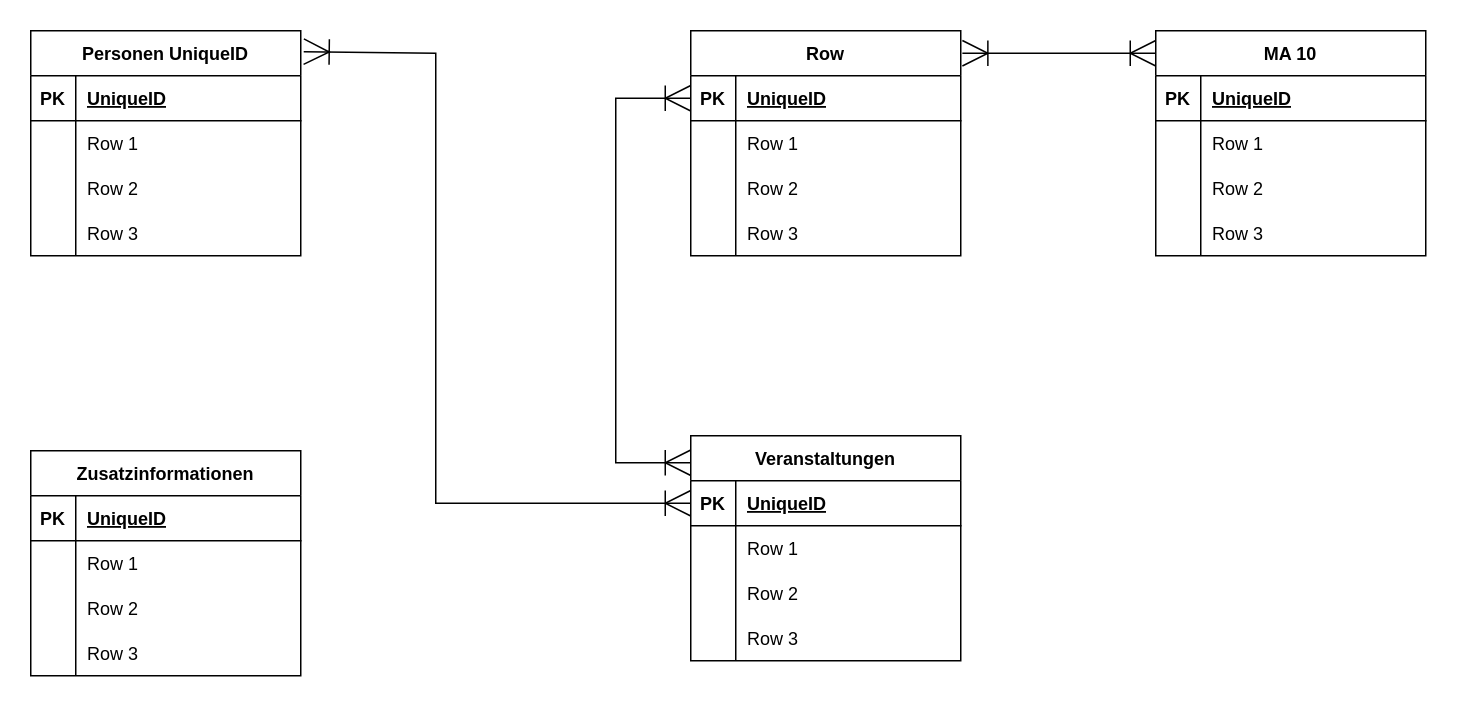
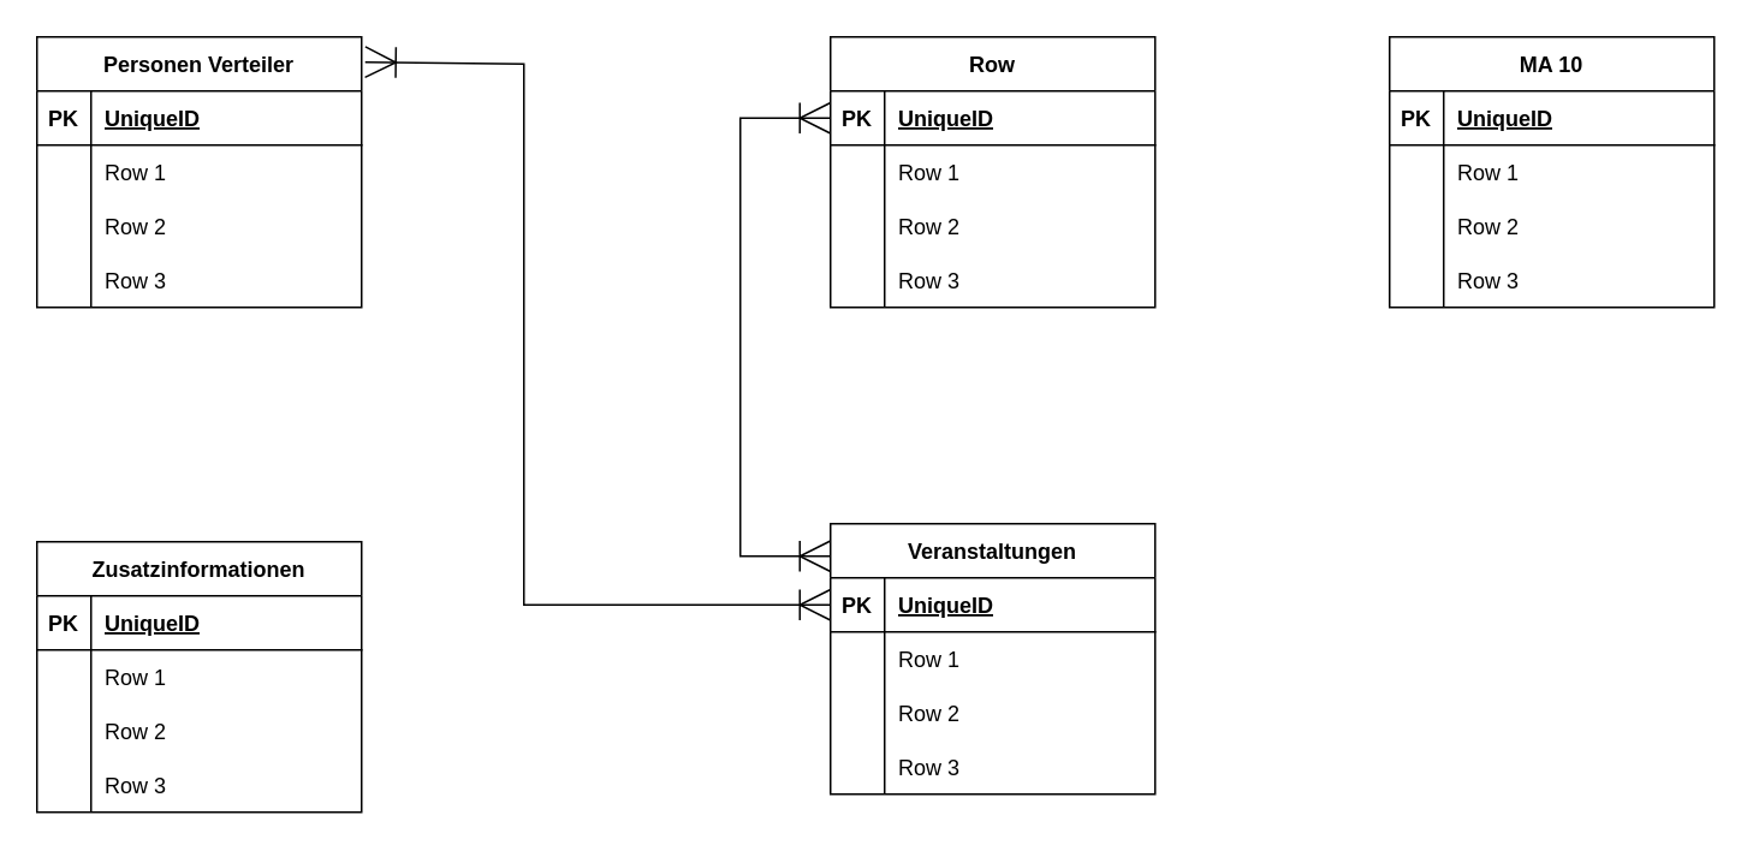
  <mxCell id="0" />
  <mxCell id="1" parent="0" />
- <mxCell id="2" value="Personen UniqueID" style="shape=table;startSize=30;container=1;collapsible=1;childLayout=tableLayout;fixedRows=1;rowLines=0;fontStyle=1;align=center;resizeLast=1;" vertex="1" parent="1"><mxGeometry x="20" y="20" width="180" height="150" as="geometry" /></mxCell>
+ <mxCell id="2" value="Personen Verteiler" style="shape=table;startSize=30;container=1;collapsible=1;childLayout=tableLayout;fixedRows=1;rowLines=0;fontStyle=1;align=center;resizeLast=1;" vertex="1" parent="1"><mxGeometry x="20" y="20" width="180" height="150" as="geometry" /></mxCell>
  <mxCell id="3" value="" style="shape=tableRow;horizontal=0;startSize=0;swimlaneHead=0;swimlaneBody=0;fillColor=none;collapsible=0;dropTarget=0;points=[[0,0.5],[1,0.5]];portConstraint=eastwest;top=0;left=0;right=0;bottom=1;" vertex="1" parent="2"><mxGeometry y="30" width="180" height="30" as="geometry" /></mxCell>
  <mxCell id="4" value="PK" style="shape=partialRectangle;connectable=0;fillColor=none;top=0;left=0;bottom=0;right=0;fontStyle=1;overflow=hidden;" vertex="1" parent="3"><mxGeometry width="30" height="30" as="geometry"><mxRectangle width="30" height="30" as="alternateBounds" /></mxGeometry></mxCell>
  <mxCell id="5" value="UniqueID" style="shape=partialRectangle;connectable=0;fillColor=none;top=0;left=0;bottom=0;right=0;align=left;spacingLeft=6;fontStyle=5;overflow=hidden;" vertex="1" parent="3"><mxGeometry x="30" width="150" height="30" as="geometry"><mxRectangle width="150" height="30" as="alternateBounds" /></mxGeometry></mxCell>
  <mxCell id="6" value="" style="shape=tableRow;horizontal=0;startSize=0;swimlaneHead=0;swimlaneBody=0;fillColor=none;collapsible=0;dropTarget=0;points=[[0,0.5],[1,0.5]];portConstraint=eastwest;top=0;left=0;right=0;bottom=0;" vertex="1" parent="2"><mxGeometry y="60" width="180" height="30" as="geometry" /></mxCell>
  <mxCell id="7" value="" style="shape=partialRectangle;connectable=0;fillColor=none;top=0;left=0;bottom=0;right=0;editable=1;overflow=hidden;" vertex="1" parent="6"><mxGeometry width="30" height="30" as="geometry"><mxRectangle width="30" height="30" as="alternateBounds" /></mxGeometry></mxCell>
  <mxCell id="8" value="Row 1" style="shape=partialRectangle;connectable=0;fillColor=none;top=0;left=0;bottom=0;right=0;align=left;spacingLeft=6;overflow=hidden;" vertex="1" parent="6"><mxGeometry x="30" width="150" height="30" as="geometry"><mxRectangle width="150" height="30" as="alternateBounds" /></mxGeometry></mxCell>
  <mxCell id="9" value="" style="shape=tableRow;horizontal=0;startSize=0;swimlaneHead=0;swimlaneBody=0;fillColor=none;collapsible=0;dropTarget=0;points=[[0,0.5],[1,0.5]];portConstraint=eastwest;top=0;left=0;right=0;bottom=0;" vertex="1" parent="2"><mxGeometry y="90" width="180" height="30" as="geometry" /></mxCell>
  <mxCell id="10" value="" style="shape=partialRectangle;connectable=0;fillColor=none;top=0;left=0;bottom=0;right=0;editable=1;overflow=hidden;" vertex="1" parent="9"><mxGeometry width="30" height="30" as="geometry"><mxRectangle width="30" height="30" as="alternateBounds" /></mxGeometry></mxCell>
  <mxCell id="11" value="Row 2" style="shape=partialRectangle;connectable=0;fillColor=none;top=0;left=0;bottom=0;right=0;align=left;spacingLeft=6;overflow=hidden;" vertex="1" parent="9"><mxGeometry x="30" width="150" height="30" as="geometry"><mxRectangle width="150" height="30" as="alternateBounds" /></mxGeometry></mxCell>
  <mxCell id="12" value="" style="shape=tableRow;horizontal=0;startSize=0;swimlaneHead=0;swimlaneBody=0;fillColor=none;collapsible=0;dropTarget=0;points=[[0,0.5],[1,0.5]];portConstraint=eastwest;top=0;left=0;right=0;bottom=0;" vertex="1" parent="2"><mxGeometry y="120" width="180" height="30" as="geometry" /></mxCell>
  <mxCell id="13" value="" style="shape=partialRectangle;connectable=0;fillColor=none;top=0;left=0;bottom=0;right=0;editable=1;overflow=hidden;" vertex="1" parent="12"><mxGeometry width="30" height="30" as="geometry"><mxRectangle width="30" height="30" as="alternateBounds" /></mxGeometry></mxCell>
  <mxCell id="14" value="Row 3" style="shape=partialRectangle;connectable=0;fillColor=none;top=0;left=0;bottom=0;right=0;align=left;spacingLeft=6;overflow=hidden;" vertex="1" parent="12"><mxGeometry x="30" width="150" height="30" as="geometry"><mxRectangle width="150" height="30" as="alternateBounds" /></mxGeometry></mxCell>
  <mxCell id="15" value="Row" style="shape=table;startSize=30;container=1;collapsible=1;childLayout=tableLayout;fixedRows=1;rowLines=0;fontStyle=1;align=center;resizeLast=1;" vertex="1" parent="1"><mxGeometry x="460" y="20" width="180" height="150" as="geometry" /></mxCell>
  <mxCell id="16" value="" style="shape=tableRow;horizontal=0;startSize=0;swimlaneHead=0;swimlaneBody=0;fillColor=none;collapsible=0;dropTarget=0;points=[[0,0.5],[1,0.5]];portConstraint=eastwest;top=0;left=0;right=0;bottom=1;" vertex="1" parent="15"><mxGeometry y="30" width="180" height="30" as="geometry" /></mxCell>
  <mxCell id="17" value="PK" style="shape=partialRectangle;connectable=0;fillColor=none;top=0;left=0;bottom=0;right=0;fontStyle=1;overflow=hidden;" vertex="1" parent="16"><mxGeometry width="30" height="30" as="geometry"><mxRectangle width="30" height="30" as="alternateBounds" /></mxGeometry></mxCell>
  <mxCell id="18" value="UniqueID" style="shape=partialRectangle;connectable=0;fillColor=none;top=0;left=0;bottom=0;right=0;align=left;spacingLeft=6;fontStyle=5;overflow=hidden;" vertex="1" parent="16"><mxGeometry x="30" width="150" height="30" as="geometry"><mxRectangle width="150" height="30" as="alternateBounds" /></mxGeometry></mxCell>
  <mxCell id="19" value="" style="shape=tableRow;horizontal=0;startSize=0;swimlaneHead=0;swimlaneBody=0;fillColor=none;collapsible=0;dropTarget=0;points=[[0,0.5],[1,0.5]];portConstraint=eastwest;top=0;left=0;right=0;bottom=0;" vertex="1" parent="15"><mxGeometry y="60" width="180" height="30" as="geometry" /></mxCell>
  <mxCell id="20" value="" style="shape=partialRectangle;connectable=0;fillColor=none;top=0;left=0;bottom=0;right=0;editable=1;overflow=hidden;" vertex="1" parent="19"><mxGeometry width="30" height="30" as="geometry"><mxRectangle width="30" height="30" as="alternateBounds" /></mxGeometry></mxCell>
  <mxCell id="21" value="Row 1" style="shape=partialRectangle;connectable=0;fillColor=none;top=0;left=0;bottom=0;right=0;align=left;spacingLeft=6;overflow=hidden;" vertex="1" parent="19"><mxGeometry x="30" width="150" height="30" as="geometry"><mxRectangle width="150" height="30" as="alternateBounds" /></mxGeometry></mxCell>
  <mxCell id="22" value="" style="shape=tableRow;horizontal=0;startSize=0;swimlaneHead=0;swimlaneBody=0;fillColor=none;collapsible=0;dropTarget=0;points=[[0,0.5],[1,0.5]];portConstraint=eastwest;top=0;left=0;right=0;bottom=0;" vertex="1" parent="15"><mxGeometry y="90" width="180" height="30" as="geometry" /></mxCell>
  <mxCell id="23" value="" style="shape=partialRectangle;connectable=0;fillColor=none;top=0;left=0;bottom=0;right=0;editable=1;overflow=hidden;" vertex="1" parent="22"><mxGeometry width="30" height="30" as="geometry"><mxRectangle width="30" height="30" as="alternateBounds" /></mxGeometry></mxCell>
  <mxCell id="24" value="Row 2" style="shape=partialRectangle;connectable=0;fillColor=none;top=0;left=0;bottom=0;right=0;align=left;spacingLeft=6;overflow=hidden;" vertex="1" parent="22"><mxGeometry x="30" width="150" height="30" as="geometry"><mxRectangle width="150" height="30" as="alternateBounds" /></mxGeometry></mxCell>
  <mxCell id="25" value="" style="shape=tableRow;horizontal=0;startSize=0;swimlaneHead=0;swimlaneBody=0;fillColor=none;collapsible=0;dropTarget=0;points=[[0,0.5],[1,0.5]];portConstraint=eastwest;top=0;left=0;right=0;bottom=0;" vertex="1" parent="15"><mxGeometry y="120" width="180" height="30" as="geometry" /></mxCell>
  <mxCell id="26" value="" style="shape=partialRectangle;connectable=0;fillColor=none;top=0;left=0;bottom=0;right=0;editable=1;overflow=hidden;" vertex="1" parent="25"><mxGeometry width="30" height="30" as="geometry"><mxRectangle width="30" height="30" as="alternateBounds" /></mxGeometry></mxCell>
  <mxCell id="27" value="Row 3" style="shape=partialRectangle;connectable=0;fillColor=none;top=0;left=0;bottom=0;right=0;align=left;spacingLeft=6;overflow=hidden;" vertex="1" parent="25"><mxGeometry x="30" width="150" height="30" as="geometry"><mxRectangle width="150" height="30" as="alternateBounds" /></mxGeometry></mxCell>
  <mxCell id="28" value="Veranstaltungen" style="shape=table;startSize=30;container=1;collapsible=1;childLayout=tableLayout;fixedRows=1;rowLines=0;fontStyle=1;align=center;resizeLast=1;" vertex="1" parent="1"><mxGeometry x="460" y="290" width="180" height="150" as="geometry" /></mxCell>
  <mxCell id="29" value="" style="shape=tableRow;horizontal=0;startSize=0;swimlaneHead=0;swimlaneBody=0;fillColor=none;collapsible=0;dropTarget=0;points=[[0,0.5],[1,0.5]];portConstraint=eastwest;top=0;left=0;right=0;bottom=1;" vertex="1" parent="28"><mxGeometry y="30" width="180" height="30" as="geometry" /></mxCell>
  <mxCell id="30" value="PK" style="shape=partialRectangle;connectable=0;fillColor=none;top=0;left=0;bottom=0;right=0;fontStyle=1;overflow=hidden;" vertex="1" parent="29"><mxGeometry width="30" height="30" as="geometry"><mxRectangle width="30" height="30" as="alternateBounds" /></mxGeometry></mxCell>
  <mxCell id="31" value="UniqueID" style="shape=partialRectangle;connectable=0;fillColor=none;top=0;left=0;bottom=0;right=0;align=left;spacingLeft=6;fontStyle=5;overflow=hidden;" vertex="1" parent="29"><mxGeometry x="30" width="150" height="30" as="geometry"><mxRectangle width="150" height="30" as="alternateBounds" /></mxGeometry></mxCell>
  <mxCell id="32" value="" style="shape=tableRow;horizontal=0;startSize=0;swimlaneHead=0;swimlaneBody=0;fillColor=none;collapsible=0;dropTarget=0;points=[[0,0.5],[1,0.5]];portConstraint=eastwest;top=0;left=0;right=0;bottom=0;" vertex="1" parent="28"><mxGeometry y="60" width="180" height="30" as="geometry" /></mxCell>
  <mxCell id="33" value="" style="shape=partialRectangle;connectable=0;fillColor=none;top=0;left=0;bottom=0;right=0;editable=1;overflow=hidden;" vertex="1" parent="32"><mxGeometry width="30" height="30" as="geometry"><mxRectangle width="30" height="30" as="alternateBounds" /></mxGeometry></mxCell>
  <mxCell id="34" value="Row 1" style="shape=partialRectangle;connectable=0;fillColor=none;top=0;left=0;bottom=0;right=0;align=left;spacingLeft=6;overflow=hidden;" vertex="1" parent="32"><mxGeometry x="30" width="150" height="30" as="geometry"><mxRectangle width="150" height="30" as="alternateBounds" /></mxGeometry></mxCell>
  <mxCell id="35" value="" style="shape=tableRow;horizontal=0;startSize=0;swimlaneHead=0;swimlaneBody=0;fillColor=none;collapsible=0;dropTarget=0;points=[[0,0.5],[1,0.5]];portConstraint=eastwest;top=0;left=0;right=0;bottom=0;" vertex="1" parent="28"><mxGeometry y="90" width="180" height="30" as="geometry" /></mxCell>
  <mxCell id="36" value="" style="shape=partialRectangle;connectable=0;fillColor=none;top=0;left=0;bottom=0;right=0;editable=1;overflow=hidden;" vertex="1" parent="35"><mxGeometry width="30" height="30" as="geometry"><mxRectangle width="30" height="30" as="alternateBounds" /></mxGeometry></mxCell>
  <mxCell id="37" value="Row 2" style="shape=partialRectangle;connectable=0;fillColor=none;top=0;left=0;bottom=0;right=0;align=left;spacingLeft=6;overflow=hidden;" vertex="1" parent="35"><mxGeometry x="30" width="150" height="30" as="geometry"><mxRectangle width="150" height="30" as="alternateBounds" /></mxGeometry></mxCell>
  <mxCell id="38" value="" style="shape=tableRow;horizontal=0;startSize=0;swimlaneHead=0;swimlaneBody=0;fillColor=none;collapsible=0;dropTarget=0;points=[[0,0.5],[1,0.5]];portConstraint=eastwest;top=0;left=0;right=0;bottom=0;" vertex="1" parent="28"><mxGeometry y="120" width="180" height="30" as="geometry" /></mxCell>
  <mxCell id="39" value="" style="shape=partialRectangle;connectable=0;fillColor=none;top=0;left=0;bottom=0;right=0;editable=1;overflow=hidden;" vertex="1" parent="38"><mxGeometry width="30" height="30" as="geometry"><mxRectangle width="30" height="30" as="alternateBounds" /></mxGeometry></mxCell>
  <mxCell id="40" value="Row 3" style="shape=partialRectangle;connectable=0;fillColor=none;top=0;left=0;bottom=0;right=0;align=left;spacingLeft=6;overflow=hidden;" vertex="1" parent="38"><mxGeometry x="30" width="150" height="30" as="geometry"><mxRectangle width="150" height="30" as="alternateBounds" /></mxGeometry></mxCell>
  <mxCell id="41" value="Zusatzinformationen" style="shape=table;startSize=30;container=1;collapsible=1;childLayout=tableLayout;fixedRows=1;rowLines=0;fontStyle=1;align=center;resizeLast=1;" vertex="1" parent="1"><mxGeometry x="20" y="300" width="180" height="150" as="geometry" /></mxCell>
  <mxCell id="42" value="" style="shape=tableRow;horizontal=0;startSize=0;swimlaneHead=0;swimlaneBody=0;fillColor=none;collapsible=0;dropTarget=0;points=[[0,0.5],[1,0.5]];portConstraint=eastwest;top=0;left=0;right=0;bottom=1;" vertex="1" parent="41"><mxGeometry y="30" width="180" height="30" as="geometry" /></mxCell>
  <mxCell id="43" value="PK" style="shape=partialRectangle;connectable=0;fillColor=none;top=0;left=0;bottom=0;right=0;fontStyle=1;overflow=hidden;" vertex="1" parent="42"><mxGeometry width="30" height="30" as="geometry"><mxRectangle width="30" height="30" as="alternateBounds" /></mxGeometry></mxCell>
  <mxCell id="44" value="UniqueID" style="shape=partialRectangle;connectable=0;fillColor=none;top=0;left=0;bottom=0;right=0;align=left;spacingLeft=6;fontStyle=5;overflow=hidden;" vertex="1" parent="42"><mxGeometry x="30" width="150" height="30" as="geometry"><mxRectangle width="150" height="30" as="alternateBounds" /></mxGeometry></mxCell>
  <mxCell id="45" value="" style="shape=tableRow;horizontal=0;startSize=0;swimlaneHead=0;swimlaneBody=0;fillColor=none;collapsible=0;dropTarget=0;points=[[0,0.5],[1,0.5]];portConstraint=eastwest;top=0;left=0;right=0;bottom=0;" vertex="1" parent="41"><mxGeometry y="60" width="180" height="30" as="geometry" /></mxCell>
  <mxCell id="46" value="" style="shape=partialRectangle;connectable=0;fillColor=none;top=0;left=0;bottom=0;right=0;editable=1;overflow=hidden;" vertex="1" parent="45"><mxGeometry width="30" height="30" as="geometry"><mxRectangle width="30" height="30" as="alternateBounds" /></mxGeometry></mxCell>
  <mxCell id="47" value="Row 1" style="shape=partialRectangle;connectable=0;fillColor=none;top=0;left=0;bottom=0;right=0;align=left;spacingLeft=6;overflow=hidden;" vertex="1" parent="45"><mxGeometry x="30" width="150" height="30" as="geometry"><mxRectangle width="150" height="30" as="alternateBounds" /></mxGeometry></mxCell>
  <mxCell id="48" value="" style="shape=tableRow;horizontal=0;startSize=0;swimlaneHead=0;swimlaneBody=0;fillColor=none;collapsible=0;dropTarget=0;points=[[0,0.5],[1,0.5]];portConstraint=eastwest;top=0;left=0;right=0;bottom=0;" vertex="1" parent="41"><mxGeometry y="90" width="180" height="30" as="geometry" /></mxCell>
  <mxCell id="49" value="" style="shape=partialRectangle;connectable=0;fillColor=none;top=0;left=0;bottom=0;right=0;editable=1;overflow=hidden;" vertex="1" parent="48"><mxGeometry width="30" height="30" as="geometry"><mxRectangle width="30" height="30" as="alternateBounds" /></mxGeometry></mxCell>
  <mxCell id="50" value="Row 2" style="shape=partialRectangle;connectable=0;fillColor=none;top=0;left=0;bottom=0;right=0;align=left;spacingLeft=6;overflow=hidden;" vertex="1" parent="48"><mxGeometry x="30" width="150" height="30" as="geometry"><mxRectangle width="150" height="30" as="alternateBounds" /></mxGeometry></mxCell>
  <mxCell id="51" value="" style="shape=tableRow;horizontal=0;startSize=0;swimlaneHead=0;swimlaneBody=0;fillColor=none;collapsible=0;dropTarget=0;points=[[0,0.5],[1,0.5]];portConstraint=eastwest;top=0;left=0;right=0;bottom=0;" vertex="1" parent="41"><mxGeometry y="120" width="180" height="30" as="geometry" /></mxCell>
  <mxCell id="52" value="" style="shape=partialRectangle;connectable=0;fillColor=none;top=0;left=0;bottom=0;right=0;editable=1;overflow=hidden;" vertex="1" parent="51"><mxGeometry width="30" height="30" as="geometry"><mxRectangle width="30" height="30" as="alternateBounds" /></mxGeometry></mxCell>
  <mxCell id="53" value="Row 3" style="shape=partialRectangle;connectable=0;fillColor=none;top=0;left=0;bottom=0;right=0;align=left;spacingLeft=6;overflow=hidden;" vertex="1" parent="51"><mxGeometry x="30" width="150" height="30" as="geometry"><mxRectangle width="150" height="30" as="alternateBounds" /></mxGeometry></mxCell>
  <mxCell id="54" value="MA 10" style="shape=table;startSize=30;container=1;collapsible=1;childLayout=tableLayout;fixedRows=1;rowLines=0;fontStyle=1;align=center;resizeLast=1;" vertex="1" parent="1"><mxGeometry x="770" y="20" width="180" height="150" as="geometry" /></mxCell>
  <mxCell id="55" value="" style="shape=tableRow;horizontal=0;startSize=0;swimlaneHead=0;swimlaneBody=0;fillColor=none;collapsible=0;dropTarget=0;points=[[0,0.5],[1,0.5]];portConstraint=eastwest;top=0;left=0;right=0;bottom=1;" vertex="1" parent="54"><mxGeometry y="30" width="180" height="30" as="geometry" /></mxCell>
  <mxCell id="56" value="PK" style="shape=partialRectangle;connectable=0;fillColor=none;top=0;left=0;bottom=0;right=0;fontStyle=1;overflow=hidden;" vertex="1" parent="55"><mxGeometry width="30" height="30" as="geometry"><mxRectangle width="30" height="30" as="alternateBounds" /></mxGeometry></mxCell>
  <mxCell id="57" value="UniqueID" style="shape=partialRectangle;connectable=0;fillColor=none;top=0;left=0;bottom=0;right=0;align=left;spacingLeft=6;fontStyle=5;overflow=hidden;" vertex="1" parent="55"><mxGeometry x="30" width="150" height="30" as="geometry"><mxRectangle width="150" height="30" as="alternateBounds" /></mxGeometry></mxCell>
  <mxCell id="58" value="" style="shape=tableRow;horizontal=0;startSize=0;swimlaneHead=0;swimlaneBody=0;fillColor=none;collapsible=0;dropTarget=0;points=[[0,0.5],[1,0.5]];portConstraint=eastwest;top=0;left=0;right=0;bottom=0;" vertex="1" parent="54"><mxGeometry y="60" width="180" height="30" as="geometry" /></mxCell>
  <mxCell id="59" value="" style="shape=partialRectangle;connectable=0;fillColor=none;top=0;left=0;bottom=0;right=0;editable=1;overflow=hidden;" vertex="1" parent="58"><mxGeometry width="30" height="30" as="geometry"><mxRectangle width="30" height="30" as="alternateBounds" /></mxGeometry></mxCell>
  <mxCell id="60" value="Row 1" style="shape=partialRectangle;connectable=0;fillColor=none;top=0;left=0;bottom=0;right=0;align=left;spacingLeft=6;overflow=hidden;" vertex="1" parent="58"><mxGeometry x="30" width="150" height="30" as="geometry"><mxRectangle width="150" height="30" as="alternateBounds" /></mxGeometry></mxCell>
  <mxCell id="61" value="" style="shape=tableRow;horizontal=0;startSize=0;swimlaneHead=0;swimlaneBody=0;fillColor=none;collapsible=0;dropTarget=0;points=[[0,0.5],[1,0.5]];portConstraint=eastwest;top=0;left=0;right=0;bottom=0;" vertex="1" parent="54"><mxGeometry y="90" width="180" height="30" as="geometry" /></mxCell>
  <mxCell id="62" value="" style="shape=partialRectangle;connectable=0;fillColor=none;top=0;left=0;bottom=0;right=0;editable=1;overflow=hidden;" vertex="1" parent="61"><mxGeometry width="30" height="30" as="geometry"><mxRectangle width="30" height="30" as="alternateBounds" /></mxGeometry></mxCell>
  <mxCell id="63" value="Row 2" style="shape=partialRectangle;connectable=0;fillColor=none;top=0;left=0;bottom=0;right=0;align=left;spacingLeft=6;overflow=hidden;" vertex="1" parent="61"><mxGeometry x="30" width="150" height="30" as="geometry"><mxRectangle width="150" height="30" as="alternateBounds" /></mxGeometry></mxCell>
  <mxCell id="64" value="" style="shape=tableRow;horizontal=0;startSize=0;swimlaneHead=0;swimlaneBody=0;fillColor=none;collapsible=0;dropTarget=0;points=[[0,0.5],[1,0.5]];portConstraint=eastwest;top=0;left=0;right=0;bottom=0;" vertex="1" parent="54"><mxGeometry y="120" width="180" height="30" as="geometry" /></mxCell>
  <mxCell id="65" value="" style="shape=partialRectangle;connectable=0;fillColor=none;top=0;left=0;bottom=0;right=0;editable=1;overflow=hidden;" vertex="1" parent="64"><mxGeometry width="30" height="30" as="geometry"><mxRectangle width="30" height="30" as="alternateBounds" /></mxGeometry></mxCell>
  <mxCell id="66" value="Row 3" style="shape=partialRectangle;connectable=0;fillColor=none;top=0;left=0;bottom=0;right=0;align=left;spacingLeft=6;overflow=hidden;" vertex="1" parent="64"><mxGeometry x="30" width="150" height="30" as="geometry"><mxRectangle width="150" height="30" as="alternateBounds" /></mxGeometry></mxCell>
- <mxCell id="67" value="" style="fontSize=12;html=1;endArrow=ERoneToMany;rounded=0;entryX=1.006;entryY=0.1;entryDx=0;entryDy=0;exitX=0;exitY=0.1;exitDx=0;exitDy=0;startArrow=ERoneToMany;startFill=0;entryPerimeter=0;exitPerimeter=0;endSize=15;startSize=15;" edge="1" parent="1" source="54" target="15"><mxGeometry width="100" height="100" relative="1" as="geometry"><mxPoint x="830" y="0" as="sourcePoint" /><mxPoint x="550" y="-30" as="targetPoint" /></mxGeometry></mxCell>
  <mxCell id="68" value="" style="fontSize=12;html=1;endArrow=ERoneToMany;rounded=0;entryX=0;entryY=0.5;entryDx=0;entryDy=0;exitX=0;exitY=0.12;exitDx=0;exitDy=0;startArrow=ERoneToMany;startFill=0;exitPerimeter=0;endSize=15;startSize=15;edgeStyle=orthogonalEdgeStyle;" edge="1" parent="1" source="28" target="16"><mxGeometry width="100" height="100" relative="1" as="geometry"><mxPoint x="588.92" y="220" as="sourcePoint" /><mxPoint x="460" y="220" as="targetPoint" /><Array as="points"><mxPoint x="410" y="308" /><mxPoint x="410" y="65" /></Array></mxGeometry></mxCell>
  <mxCell id="69" value="" style="fontSize=12;html=1;endArrow=ERoneToMany;rounded=0;entryX=1.011;entryY=0.093;entryDx=0;entryDy=0;startArrow=ERoneToMany;startFill=0;endSize=15;startSize=15;edgeStyle=orthogonalEdgeStyle;exitX=0;exitY=0.5;exitDx=0;exitDy=0;entryPerimeter=0;" edge="1" parent="1" source="29" target="2"><mxGeometry width="100" height="100" relative="1" as="geometry"><mxPoint x="330" y="340" as="sourcePoint" /><mxPoint x="340" y="170" as="targetPoint" /><Array as="points"><mxPoint x="290" y="335" /><mxPoint x="290" y="35" /></Array></mxGeometry></mxCell>
